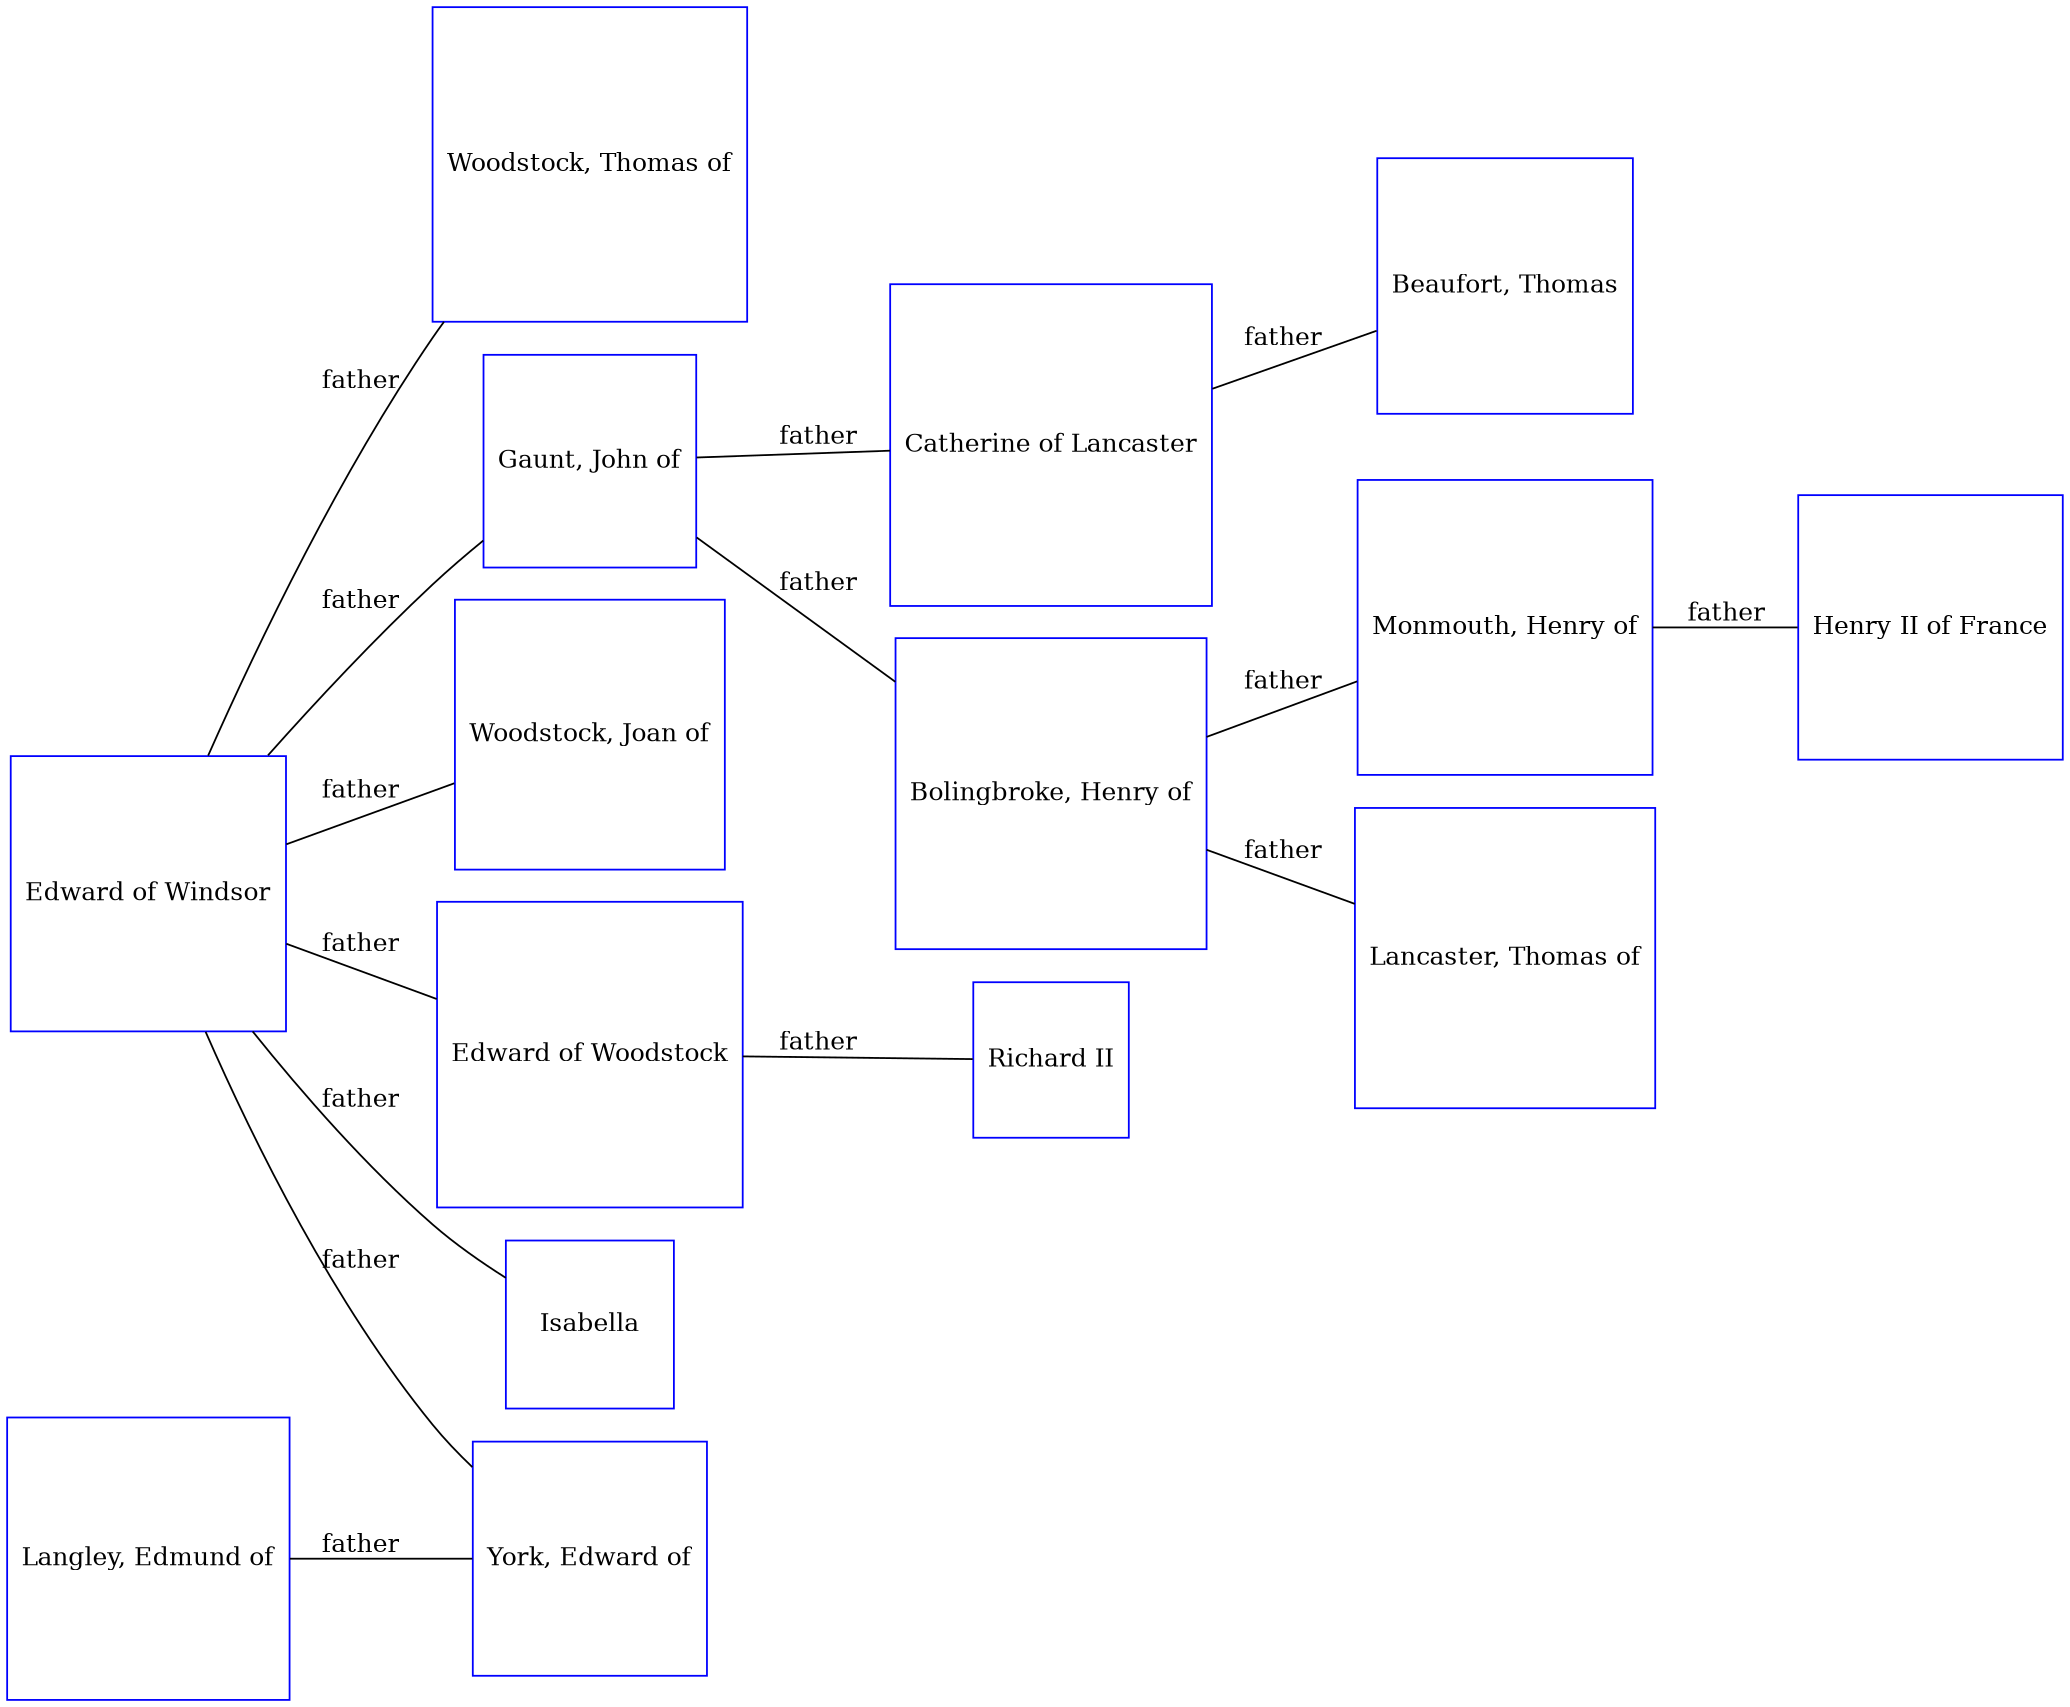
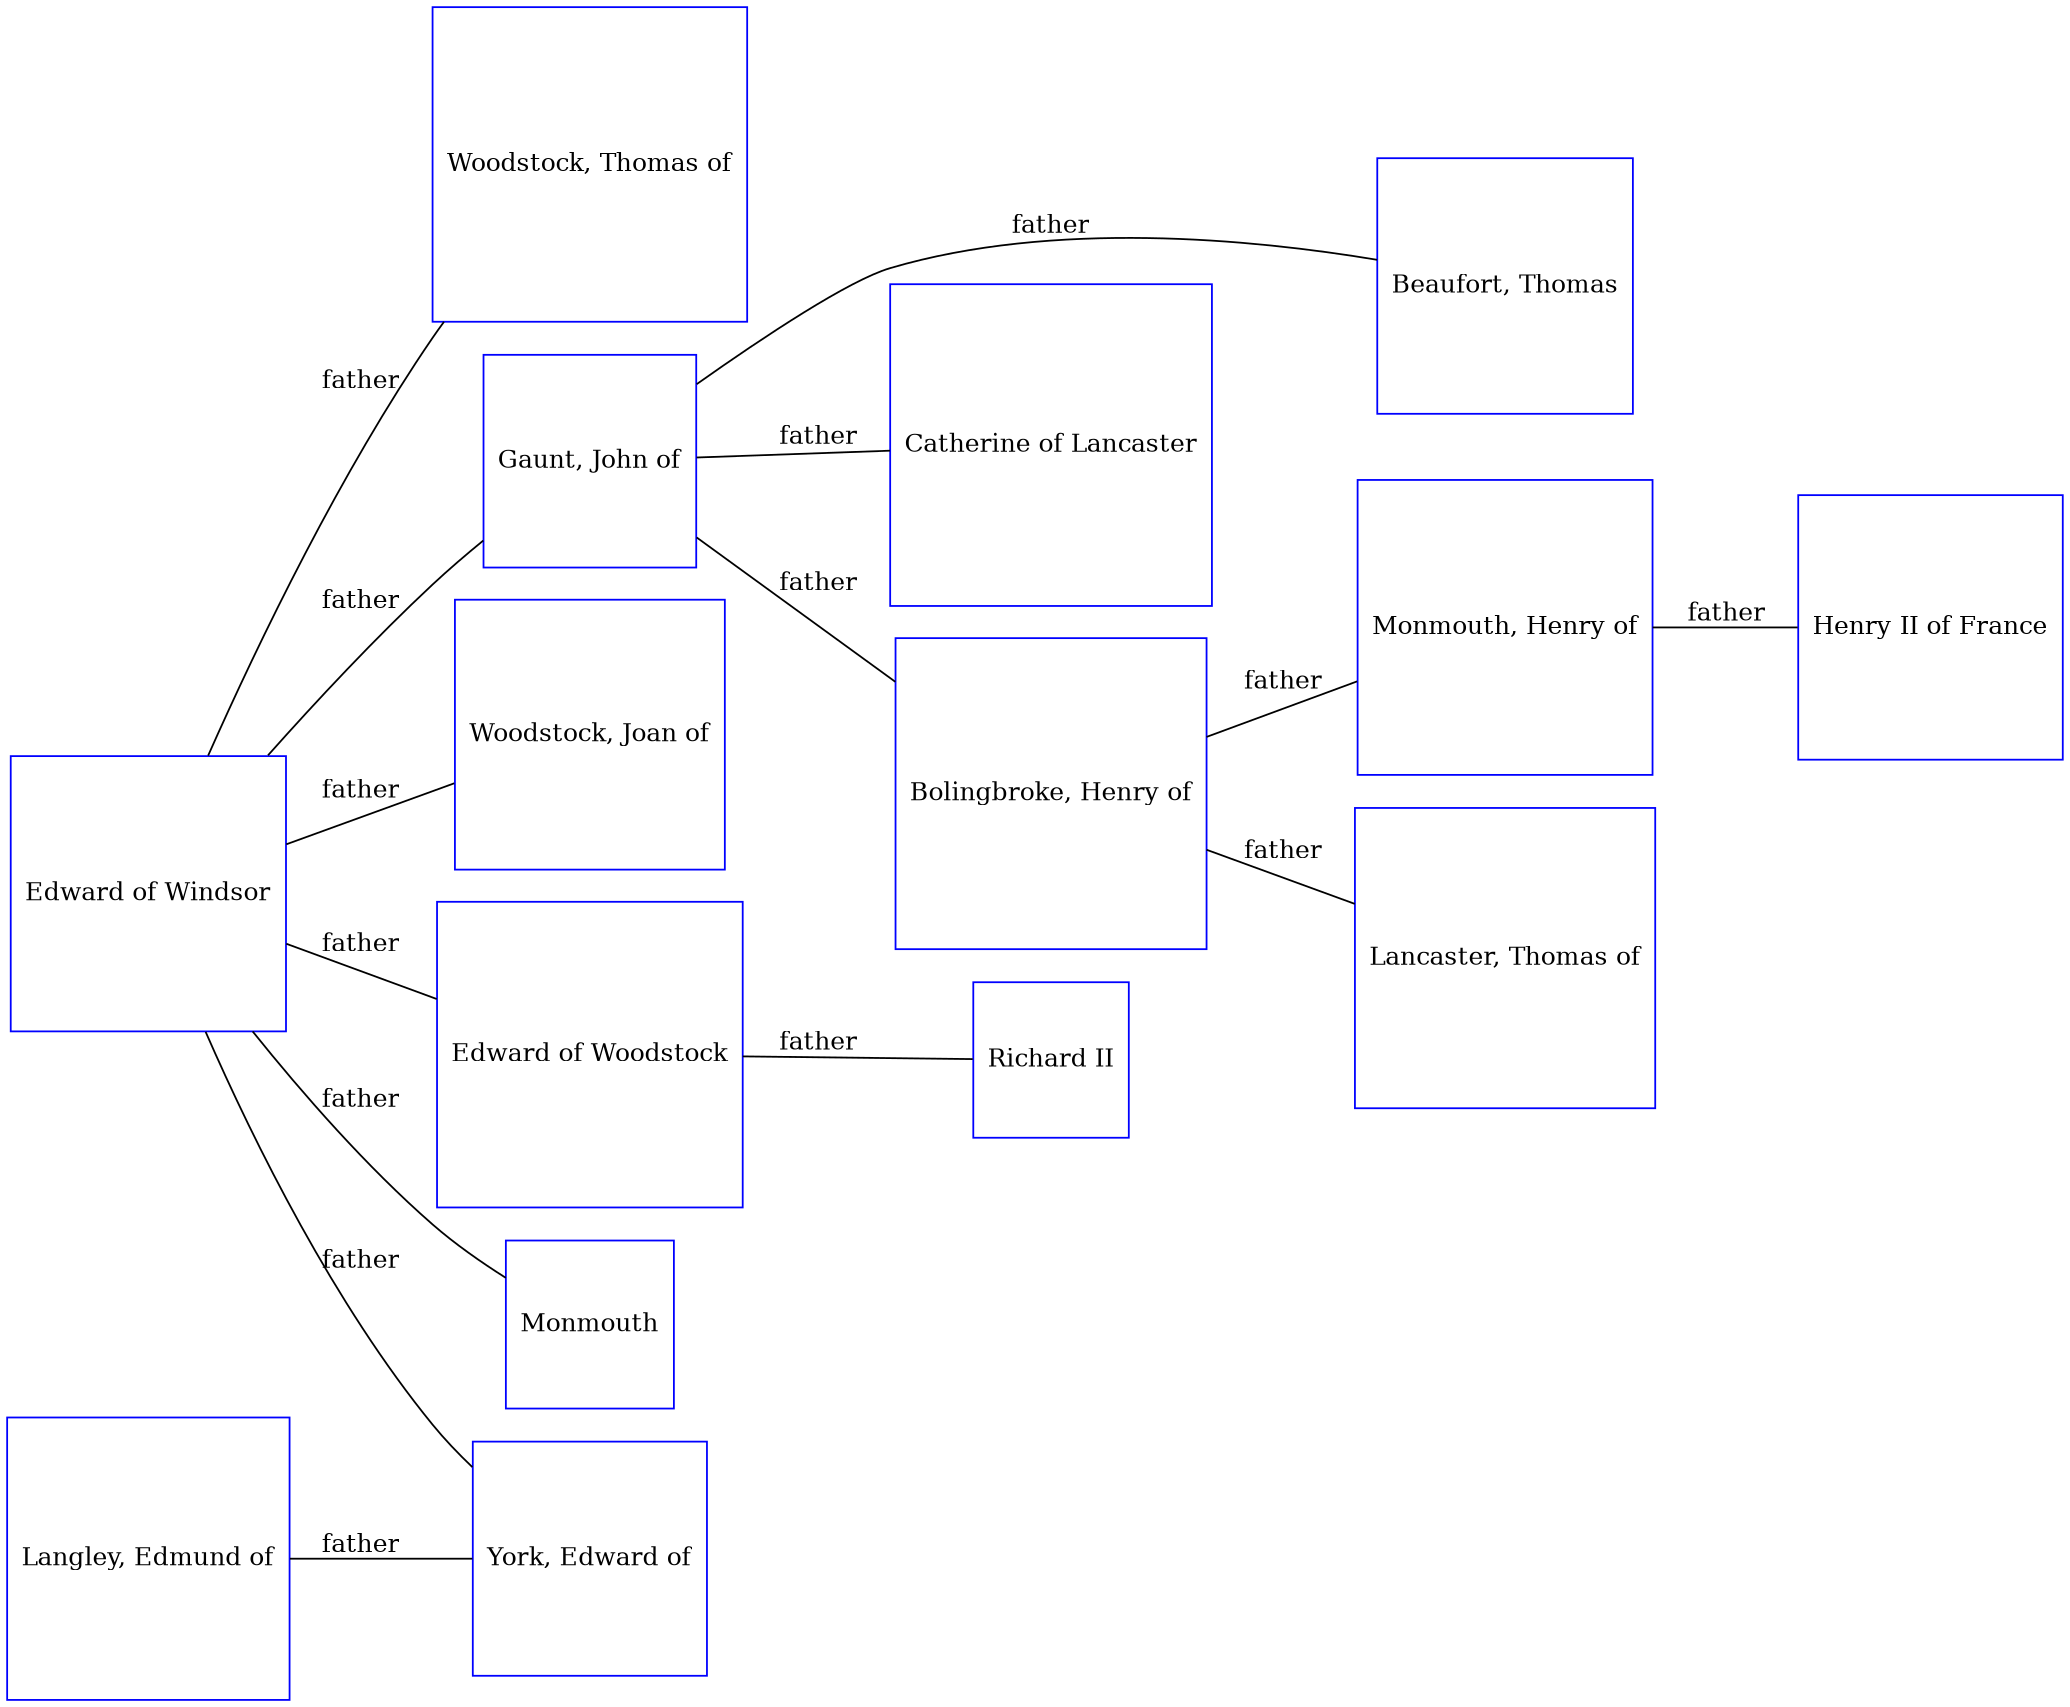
  digraph {
    rankdir=LR
    node [color=blue regular=1 shape=box]
    edge [arrowsize=0.0 dir=none]
    n1 [label="Catherine of Lancaster"]
    n2 [label="Langley, Edmund of"]
    n3 [label="York, Edward of"]
    n4 [label="Gaunt, John of"]
    n5 [label="Bolingbroke, Henry of"]
    n6 [label="Beaufort, Thomas"]
    n7 [label="Lancaster, Thomas of"]
    n8 [label="Monmouth, Henry of"]
    n9 [label="Richard II"]
    n10 [label="Woodstock, Joan of"]
    n11 [label="Henry II of France"]
    n12 [label="Edward of Woodstock"]
    n13 [label="Edward of Windsor"]
-   n14 [label=Isabella]
+   n14 [label=Monmouth]
    n15 [label="Woodstock, Thomas of"]
    n2 -> n3 [label=father]
    n4 -> n1 [label=father]
    n4 -> n5 [label=father]
-   n1 -> n6 [label=father]
+   n4 -> n6 [label=father]
    n5 -> n7 [label=father]
    n5 -> n8 [label=father]
    n8 -> n11 [label=father]
    n12 -> n9 [label=father]
    n13 -> n3 [label=father]
    n13 -> n4 [label=father]
    n13 -> n10 [label=father]
    n13 -> n12 [label=father]
    n13 -> n14 [label=father]
    n13 -> n15 [label=father]
  }
